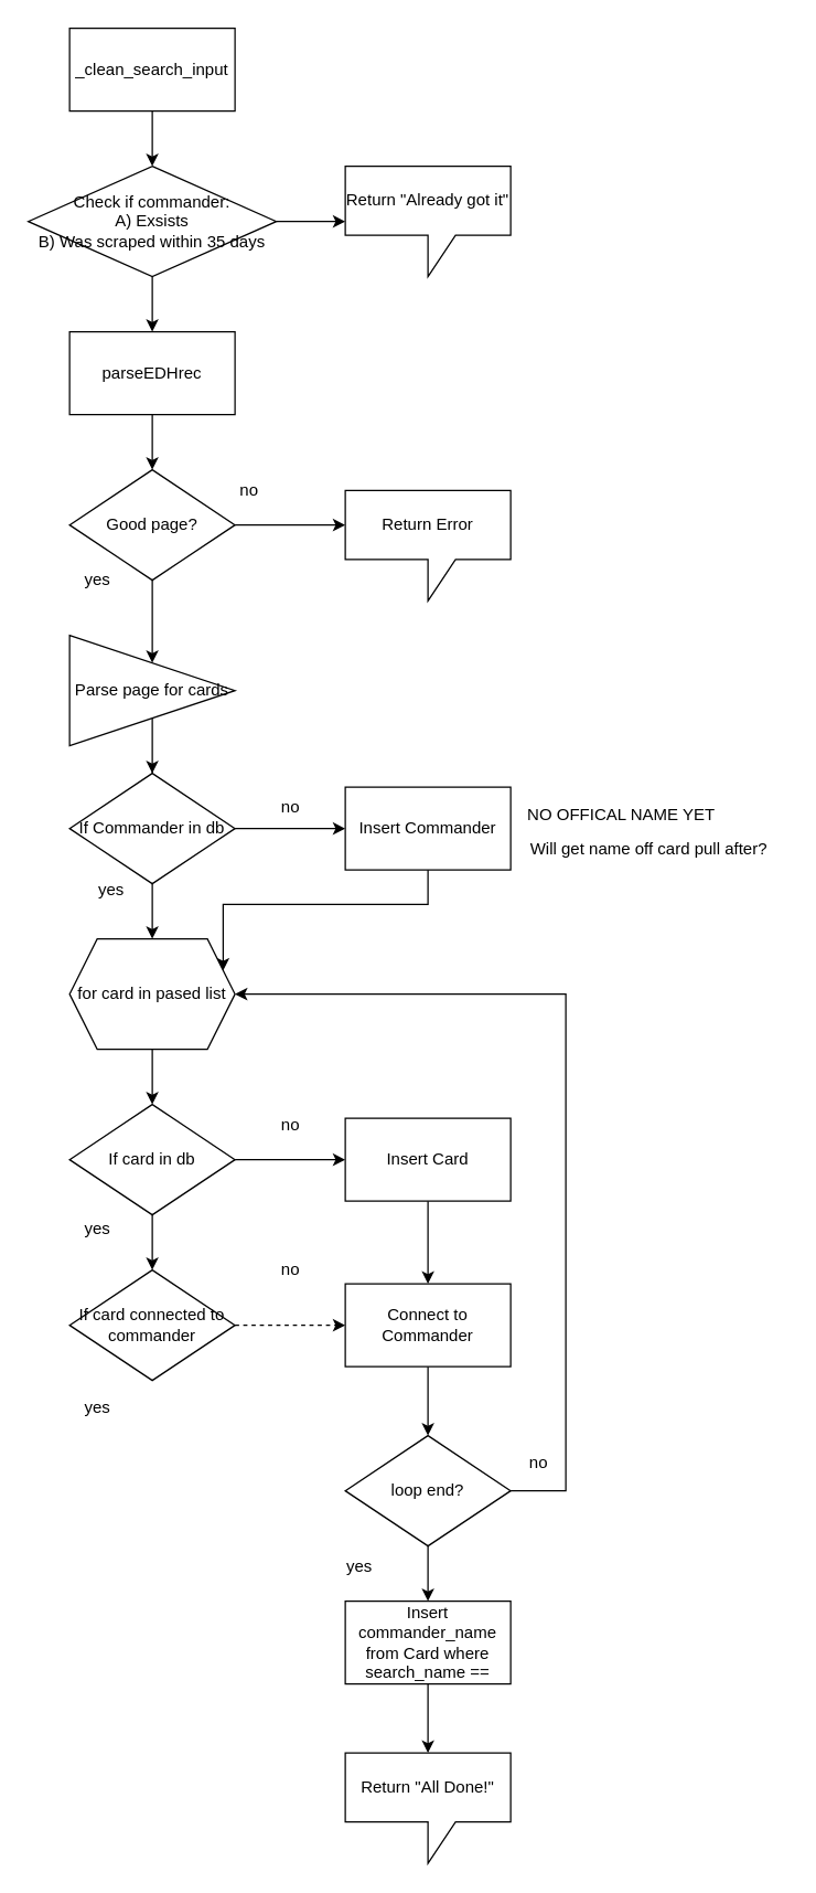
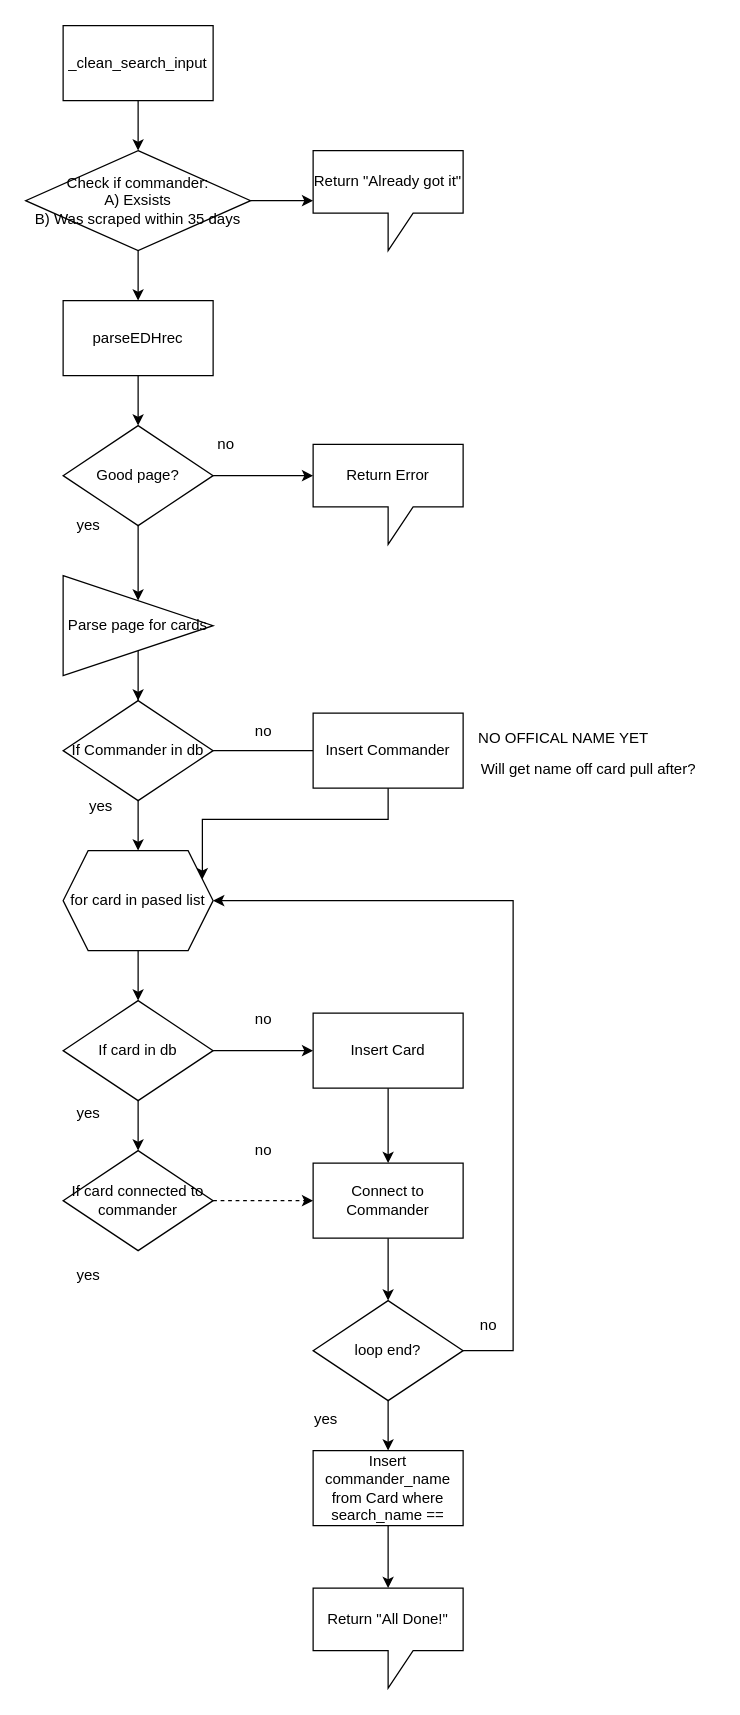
  <mxCell id="0" />
  <mxCell id="1" parent="0" />
  <mxCell id="2" value="" style="edgeStyle=orthogonalEdgeStyle;rounded=0;orthogonalLoop=1;jettySize=auto;html=1;" edge="1" parent="1" source="3" target="17"><mxGeometry relative="1" as="geometry" /></mxCell>
  <mxCell id="3" value="_clean_search_input" style="rounded=0;whiteSpace=wrap;html=1;" vertex="1" parent="1"><mxGeometry x="50" y="20" width="120" height="60" as="geometry" /></mxCell>
  <mxCell id="4" value="" style="edgeStyle=orthogonalEdgeStyle;rounded=0;orthogonalLoop=1;jettySize=auto;html=1;" edge="1" parent="1" source="5" target="8"><mxGeometry relative="1" as="geometry" /></mxCell>
  <mxCell id="5" value="parseEDHrec" style="whiteSpace=wrap;html=1;" vertex="1" parent="1"><mxGeometry x="50" y="240" width="120" height="60" as="geometry" /></mxCell>
  <mxCell id="6" style="edgeStyle=orthogonalEdgeStyle;rounded=0;orthogonalLoop=1;jettySize=auto;html=1;exitX=1;exitY=0.5;exitDx=0;exitDy=0;entryX=0;entryY=0;entryDx=0;entryDy=25;entryPerimeter=0;" edge="1" parent="1" source="8" target="11"><mxGeometry relative="1" as="geometry" /></mxCell>
  <mxCell id="7" value="" style="edgeStyle=orthogonalEdgeStyle;rounded=0;orthogonalLoop=1;jettySize=auto;html=1;" edge="1" parent="1" source="8" target="13"><mxGeometry relative="1" as="geometry" /></mxCell>
  <mxCell id="8" value="Good page?" style="rhombus;whiteSpace=wrap;html=1;" vertex="1" parent="1"><mxGeometry x="50" y="340" width="120" height="80" as="geometry" /></mxCell>
  <mxCell id="9" value="no" style="text;html=1;align=center;verticalAlign=middle;resizable=0;points=[];autosize=1;strokeColor=none;fillColor=none;" vertex="1" parent="1"><mxGeometry x="160" y="340" width="40" height="30" as="geometry" /></mxCell>
  <mxCell id="10" value="yes" style="text;html=1;align=center;verticalAlign=middle;resizable=0;points=[];autosize=1;strokeColor=none;fillColor=none;" vertex="1" parent="1"><mxGeometry x="50" y="405" width="40" height="30" as="geometry" /></mxCell>
  <mxCell id="11" value="Return Error" style="shape=callout;whiteSpace=wrap;html=1;perimeter=calloutPerimeter;" vertex="1" parent="1"><mxGeometry x="250" y="355" width="120" height="80" as="geometry" /></mxCell>
  <mxCell id="12" value="" style="edgeStyle=orthogonalEdgeStyle;rounded=0;orthogonalLoop=1;jettySize=auto;html=1;" edge="1" parent="1" source="13" target="20"><mxGeometry relative="1" as="geometry" /></mxCell>
  <mxCell id="13" value="Parse page for cards" style="triangle;whiteSpace=wrap;html=1;" vertex="1" parent="1"><mxGeometry x="50" y="460" width="120" height="80" as="geometry" /></mxCell>
  <mxCell id="14" value="Return &quot;Already got it&quot;" style="shape=callout;whiteSpace=wrap;html=1;perimeter=calloutPerimeter;" vertex="1" parent="1"><mxGeometry x="250" y="120" width="120" height="80" as="geometry" /></mxCell>
  <mxCell id="15" value="" style="edgeStyle=orthogonalEdgeStyle;rounded=0;orthogonalLoop=1;jettySize=auto;html=1;" edge="1" parent="1" source="17" target="5"><mxGeometry relative="1" as="geometry" /></mxCell>
  <mxCell id="16" value="" style="edgeStyle=orthogonalEdgeStyle;rounded=0;orthogonalLoop=1;jettySize=auto;html=1;" edge="1" parent="1" source="17" target="14"><mxGeometry relative="1" as="geometry" /></mxCell>
  <mxCell id="17" value="Check if commander:&lt;br&gt;A) Exsists&lt;br&gt;B) Was scraped within 35 days" style="rhombus;whiteSpace=wrap;html=1;" vertex="1" parent="1"><mxGeometry x="20" y="120" width="180" height="80" as="geometry" /></mxCell>
- <mxCell id="18" value="" style="edgeStyle=orthogonalEdgeStyle;rounded=0;orthogonalLoop=1;jettySize=auto;html=1;" edge="1" parent="1" source="20" target="24"><mxGeometry relative="1" as="geometry" /></mxCell>
+ <mxCell id="18" value="" style="edgeStyle=orthogonalEdgeStyle;rounded=0;orthogonalLoop=1;jettySize=auto;html=1;endArrow=none;" edge="1" parent="1" source="20" target="24"><mxGeometry relative="1" as="geometry" /></mxCell>
  <mxCell id="19" value="" style="edgeStyle=orthogonalEdgeStyle;rounded=0;orthogonalLoop=1;jettySize=auto;html=1;" edge="1" parent="1" source="20" target="28"><mxGeometry relative="1" as="geometry" /></mxCell>
  <mxCell id="20" value="If Commander in db" style="rhombus;whiteSpace=wrap;html=1;" vertex="1" parent="1"><mxGeometry x="50" y="560" width="120" height="80" as="geometry" /></mxCell>
  <mxCell id="21" value="" style="group" vertex="1" connectable="0" parent="1"><mxGeometry x="250" y="570" width="320" height="60" as="geometry" /></mxCell>
  <mxCell id="22" value="NO OFFICAL NAME YET" style="text;html=1;align=center;verticalAlign=middle;resizable=0;points=[];autosize=1;strokeColor=none;fillColor=none;" vertex="1" parent="21"><mxGeometry x="120" y="5" width="160" height="30" as="geometry" /></mxCell>
  <mxCell id="23" value="Will get name off card pull after?" style="text;html=1;align=center;verticalAlign=middle;resizable=0;points=[];autosize=1;strokeColor=none;fillColor=none;" vertex="1" parent="21"><mxGeometry x="120" y="30" width="200" height="30" as="geometry" /></mxCell>
  <mxCell id="24" value="Insert Commander" style="whiteSpace=wrap;html=1;" vertex="1" parent="21"><mxGeometry width="120" height="60" as="geometry" /></mxCell>
  <mxCell id="25" value="no" style="text;html=1;align=center;verticalAlign=middle;resizable=0;points=[];autosize=1;strokeColor=none;fillColor=none;" vertex="1" parent="1"><mxGeometry x="190" y="570" width="40" height="30" as="geometry" /></mxCell>
  <mxCell id="26" value="yes" style="text;html=1;align=center;verticalAlign=middle;resizable=0;points=[];autosize=1;strokeColor=none;fillColor=none;" vertex="1" parent="1"><mxGeometry x="60" y="630" width="40" height="30" as="geometry" /></mxCell>
  <mxCell id="27" value="" style="edgeStyle=orthogonalEdgeStyle;rounded=0;orthogonalLoop=1;jettySize=auto;html=1;" edge="1" parent="1" source="28" target="31"><mxGeometry relative="1" as="geometry" /></mxCell>
  <mxCell id="28" value="for card in pased list" style="shape=hexagon;perimeter=hexagonPerimeter2;whiteSpace=wrap;html=1;fixedSize=1;" vertex="1" parent="1"><mxGeometry x="50" y="680" width="120" height="80" as="geometry" /></mxCell>
  <mxCell id="29" value="" style="edgeStyle=orthogonalEdgeStyle;rounded=0;orthogonalLoop=1;jettySize=auto;html=1;" edge="1" parent="1" source="31" target="33"><mxGeometry relative="1" as="geometry" /></mxCell>
  <mxCell id="30" value="" style="edgeStyle=orthogonalEdgeStyle;rounded=0;orthogonalLoop=1;jettySize=auto;html=1;" edge="1" parent="1" source="31" target="37"><mxGeometry relative="1" as="geometry" /></mxCell>
  <mxCell id="31" value="If card in db" style="rhombus;whiteSpace=wrap;html=1;" vertex="1" parent="1"><mxGeometry x="50" y="800" width="120" height="80" as="geometry" /></mxCell>
  <mxCell id="32" value="" style="edgeStyle=orthogonalEdgeStyle;rounded=0;orthogonalLoop=1;jettySize=auto;html=1;dashed=1;" edge="1" parent="1" source="33" target="39"><mxGeometry relative="1" as="geometry" /></mxCell>
  <mxCell id="33" value="If card connected to commander" style="rhombus;whiteSpace=wrap;html=1;" vertex="1" parent="1"><mxGeometry x="50" y="920" width="120" height="80" as="geometry" /></mxCell>
  <mxCell id="34" value="yes" style="text;html=1;align=center;verticalAlign=middle;resizable=0;points=[];autosize=1;strokeColor=none;fillColor=none;" vertex="1" parent="1"><mxGeometry x="50" y="875" width="40" height="30" as="geometry" /></mxCell>
  <mxCell id="35" value="no" style="text;html=1;align=center;verticalAlign=middle;resizable=0;points=[];autosize=1;strokeColor=none;fillColor=none;" vertex="1" parent="1"><mxGeometry x="190" y="800" width="40" height="30" as="geometry" /></mxCell>
  <mxCell id="36" value="" style="edgeStyle=orthogonalEdgeStyle;rounded=0;orthogonalLoop=1;jettySize=auto;html=1;" edge="1" parent="1" source="37" target="39"><mxGeometry relative="1" as="geometry" /></mxCell>
  <mxCell id="37" value="Insert Card" style="rounded=0;whiteSpace=wrap;html=1;" vertex="1" parent="1"><mxGeometry x="250" y="810" width="120" height="60" as="geometry" /></mxCell>
  <mxCell id="38" value="" style="edgeStyle=orthogonalEdgeStyle;rounded=0;orthogonalLoop=1;jettySize=auto;html=1;" edge="1" parent="1" source="39" target="44"><mxGeometry relative="1" as="geometry" /></mxCell>
  <mxCell id="39" value="Connect to Commander" style="rounded=0;whiteSpace=wrap;html=1;" vertex="1" parent="1"><mxGeometry x="250" y="930" width="120" height="60" as="geometry" /></mxCell>
  <mxCell id="40" value="no" style="text;html=1;align=center;verticalAlign=middle;resizable=0;points=[];autosize=1;strokeColor=none;fillColor=none;" vertex="1" parent="1"><mxGeometry x="190" y="905" width="40" height="30" as="geometry" /></mxCell>
  <mxCell id="41" value="yes" style="text;html=1;align=center;verticalAlign=middle;resizable=0;points=[];autosize=1;strokeColor=none;fillColor=none;" vertex="1" parent="1"><mxGeometry x="50" y="1005" width="40" height="30" as="geometry" /></mxCell>
  <mxCell id="42" style="edgeStyle=orthogonalEdgeStyle;rounded=0;orthogonalLoop=1;jettySize=auto;html=1;exitX=1;exitY=0.5;exitDx=0;exitDy=0;entryX=1;entryY=0.5;entryDx=0;entryDy=0;" edge="1" parent="1" source="44" target="28"><mxGeometry relative="1" as="geometry"><Array as="points"><mxPoint x="410" y="1080" /><mxPoint x="410" y="720" /></Array></mxGeometry></mxCell>
  <mxCell id="43" value="" style="edgeStyle=orthogonalEdgeStyle;rounded=0;orthogonalLoop=1;jettySize=auto;html=1;" edge="1" parent="1" source="44" target="48"><mxGeometry relative="1" as="geometry" /></mxCell>
  <mxCell id="44" value="loop end?" style="rhombus;whiteSpace=wrap;html=1;" vertex="1" parent="1"><mxGeometry x="250" y="1040" width="120" height="80" as="geometry" /></mxCell>
  <mxCell id="45" value="no" style="text;html=1;align=center;verticalAlign=middle;resizable=0;points=[];autosize=1;strokeColor=none;fillColor=none;" vertex="1" parent="1"><mxGeometry x="370" y="1045" width="40" height="30" as="geometry" /></mxCell>
  <mxCell id="46" value="yes" style="text;html=1;align=center;verticalAlign=middle;resizable=0;points=[];autosize=1;strokeColor=none;fillColor=none;" vertex="1" parent="1"><mxGeometry x="240" y="1120" width="40" height="30" as="geometry" /></mxCell>
  <mxCell id="47" value="" style="edgeStyle=orthogonalEdgeStyle;rounded=0;orthogonalLoop=1;jettySize=auto;html=1;" edge="1" parent="1" source="48" target="50"><mxGeometry relative="1" as="geometry" /></mxCell>
  <mxCell id="48" value="Insert commander_name from Card where search_name ==" style="rounded=0;whiteSpace=wrap;html=1;" vertex="1" parent="1"><mxGeometry x="250" y="1160" width="120" height="60" as="geometry" /></mxCell>
  <mxCell id="49" style="edgeStyle=orthogonalEdgeStyle;rounded=0;orthogonalLoop=1;jettySize=auto;html=1;exitX=0.5;exitY=1;exitDx=0;exitDy=0;entryX=1;entryY=0.25;entryDx=0;entryDy=0;" edge="1" parent="1" source="24" target="28"><mxGeometry relative="1" as="geometry" /></mxCell>
  <mxCell id="50" value="Return &quot;All Done!&quot;" style="shape=callout;whiteSpace=wrap;html=1;perimeter=calloutPerimeter;" vertex="1" parent="1"><mxGeometry x="250" y="1270" width="120" height="80" as="geometry" /></mxCell>
